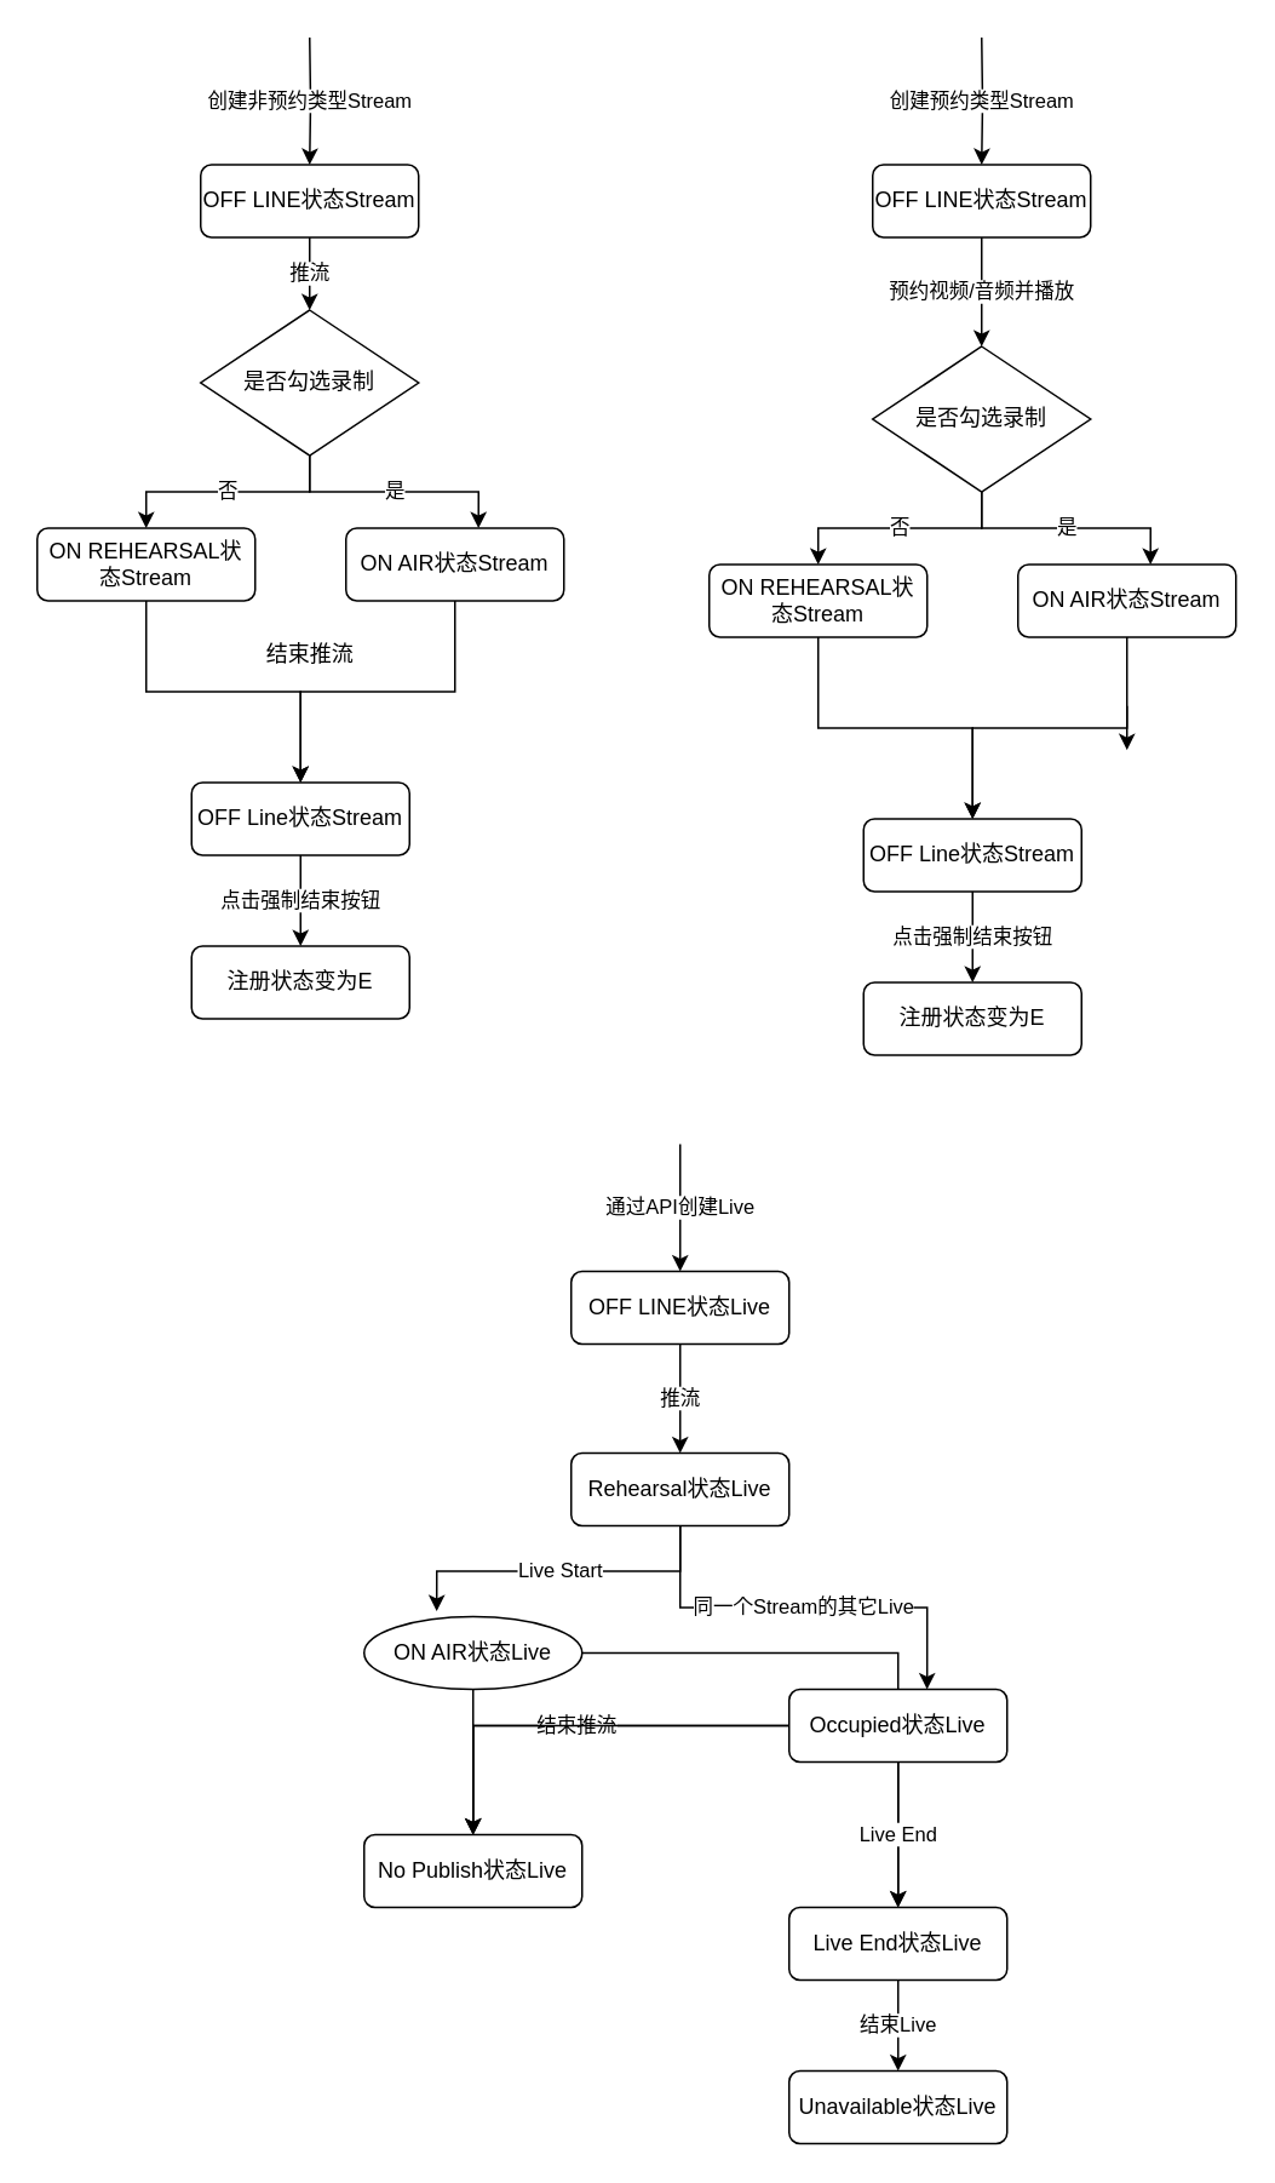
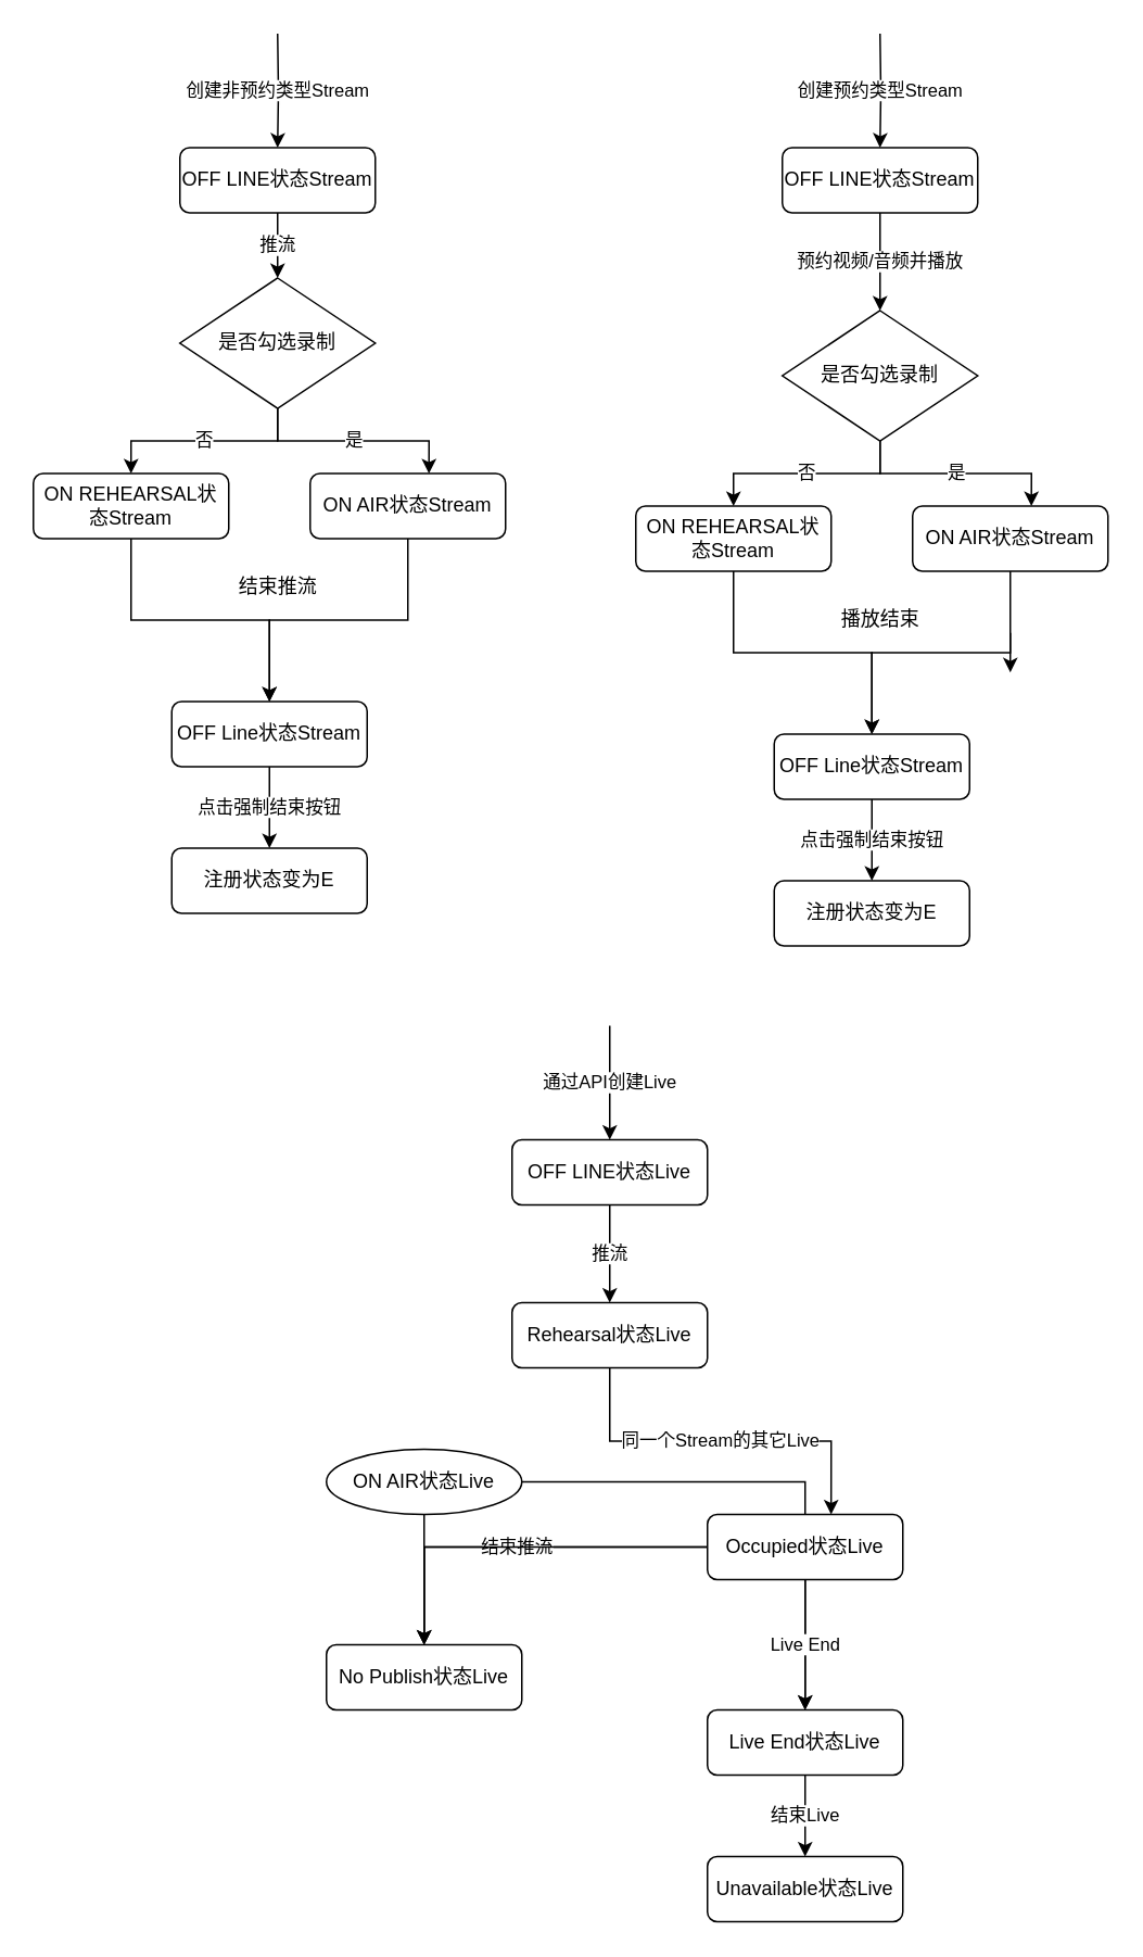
  <mxCell id="0" />
  <mxCell id="1" parent="0" />
  <mxCell id="2" value="创建非预约类型Stream" style="edgeStyle=orthogonalEdgeStyle;rounded=0;orthogonalLoop=1;jettySize=auto;html=1;entryX=0.5;entryY=0;entryDx=0;entryDy=0;" edge="1" parent="1" target="7"><mxGeometry relative="1" as="geometry"><mxPoint x="170" y="20" as="sourcePoint" /></mxGeometry></mxCell>
  <mxCell id="3" value="否" style="edgeStyle=orthogonalEdgeStyle;rounded=0;orthogonalLoop=1;jettySize=auto;html=1;entryX=0.5;entryY=0;entryDx=0;entryDy=0;" edge="1" parent="1" source="5" target="11"><mxGeometry relative="1" as="geometry" /></mxCell>
  <mxCell id="4" value="是" style="edgeStyle=orthogonalEdgeStyle;rounded=0;orthogonalLoop=1;jettySize=auto;html=1;entryX=0.608;entryY=0;entryDx=0;entryDy=0;entryPerimeter=0;" edge="1" parent="1" source="5" target="9"><mxGeometry relative="1" as="geometry" /></mxCell>
  <mxCell id="5" value="是否勾选录制" style="rhombus;whiteSpace=wrap;html=1;" vertex="1" parent="1"><mxGeometry x="110" y="170" width="120" height="80" as="geometry" /></mxCell>
  <mxCell id="6" value="推流" style="edgeStyle=orthogonalEdgeStyle;rounded=0;orthogonalLoop=1;jettySize=auto;html=1;entryX=0.5;entryY=0;entryDx=0;entryDy=0;" edge="1" parent="1" source="7"><mxGeometry relative="1" as="geometry"><mxPoint x="170" y="170" as="targetPoint" /></mxGeometry></mxCell>
  <mxCell id="7" value="OFF LINE状态Stream" style="rounded=1;whiteSpace=wrap;html=1;fontSize=12;glass=0;strokeWidth=1;shadow=0;" vertex="1" parent="1"><mxGeometry x="110" y="90" width="120" height="40" as="geometry" /></mxCell>
  <mxCell id="8" style="edgeStyle=orthogonalEdgeStyle;rounded=0;orthogonalLoop=1;jettySize=auto;html=1;entryX=0.5;entryY=0;entryDx=0;entryDy=0;" edge="1" parent="1" source="9" target="29"><mxGeometry relative="1" as="geometry" /></mxCell>
  <mxCell id="9" value="ON AIR状态Stream" style="rounded=1;whiteSpace=wrap;html=1;fontSize=12;glass=0;strokeWidth=1;shadow=0;" vertex="1" parent="1"><mxGeometry x="190" y="290" width="120" height="40" as="geometry" /></mxCell>
  <mxCell id="10" style="edgeStyle=orthogonalEdgeStyle;rounded=0;orthogonalLoop=1;jettySize=auto;html=1;entryX=0.5;entryY=0;entryDx=0;entryDy=0;" edge="1" parent="1" source="11" target="29"><mxGeometry relative="1" as="geometry" /></mxCell>
  <mxCell id="11" value="ON REHEARSAL状态Stream" style="rounded=1;whiteSpace=wrap;html=1;fontSize=12;glass=0;strokeWidth=1;shadow=0;" vertex="1" parent="1"><mxGeometry x="20" y="290" width="120" height="40" as="geometry" /></mxCell>
  <mxCell id="12" value="推流" style="edgeStyle=orthogonalEdgeStyle;rounded=0;orthogonalLoop=1;jettySize=auto;html=1;" edge="1" parent="1" source="13" target="26"><mxGeometry relative="1" as="geometry" /></mxCell>
  <mxCell id="13" value="OFF LINE状态Live" style="rounded=1;whiteSpace=wrap;html=1;fontSize=12;glass=0;strokeWidth=1;shadow=0;" vertex="1" parent="1"><mxGeometry x="314" y="699" width="120" height="40" as="geometry" /></mxCell>
  <mxCell id="14" style="edgeStyle=orthogonalEdgeStyle;rounded=0;orthogonalLoop=1;jettySize=auto;html=1;entryX=0.5;entryY=0;entryDx=0;entryDy=0;" edge="1" parent="1" source="16" target="17"><mxGeometry relative="1" as="geometry" /></mxCell>
  <mxCell id="15" style="edgeStyle=orthogonalEdgeStyle;rounded=0;orthogonalLoop=1;jettySize=auto;html=1;" edge="1" parent="1" source="16" target="23"><mxGeometry relative="1" as="geometry" /></mxCell>
  <mxCell id="16" value="ON AIR状态Live" style="ellipse;whiteSpace=wrap;html=1;fontSize=12;glass=0;strokeWidth=1;shadow=0;" vertex="1" parent="1"><mxGeometry x="200" y="889" width="120" height="40" as="geometry" /></mxCell>
  <mxCell id="17" value="No Publish状态Live" style="rounded=1;whiteSpace=wrap;html=1;fontSize=12;glass=0;strokeWidth=1;shadow=0;" vertex="1" parent="1"><mxGeometry x="200" y="1009" width="120" height="40" as="geometry" /></mxCell>
  <mxCell id="18" value="结束推流" style="edgeStyle=orthogonalEdgeStyle;rounded=0;orthogonalLoop=1;jettySize=auto;html=1;entryX=0.5;entryY=0;entryDx=0;entryDy=0;" edge="1" parent="1" source="21" target="17"><mxGeometry relative="1" as="geometry" /></mxCell>
  <mxCell id="19" style="edgeStyle=orthogonalEdgeStyle;rounded=0;orthogonalLoop=1;jettySize=auto;html=1;entryX=0.5;entryY=0;entryDx=0;entryDy=0;" edge="1" parent="1" source="21" target="17"><mxGeometry relative="1" as="geometry" /></mxCell>
  <mxCell id="20" value="Live End" style="edgeStyle=orthogonalEdgeStyle;rounded=0;orthogonalLoop=1;jettySize=auto;html=1;" edge="1" parent="1" source="21" target="23"><mxGeometry relative="1" as="geometry" /></mxCell>
  <mxCell id="21" value="Occupied状态Live" style="rounded=1;whiteSpace=wrap;html=1;fontSize=12;glass=0;strokeWidth=1;shadow=0;" vertex="1" parent="1"><mxGeometry x="434" y="929" width="120" height="40" as="geometry" /></mxCell>
  <mxCell id="22" value="结束Live" style="edgeStyle=orthogonalEdgeStyle;rounded=0;orthogonalLoop=1;jettySize=auto;html=1;entryX=0.5;entryY=0;entryDx=0;entryDy=0;" edge="1" parent="1" source="23" target="27"><mxGeometry relative="1" as="geometry" /></mxCell>
  <mxCell id="23" value="Live End状态Live" style="rounded=1;whiteSpace=wrap;html=1;fontSize=12;glass=0;strokeWidth=1;shadow=0;" vertex="1" parent="1"><mxGeometry x="434" y="1049" width="120" height="40" as="geometry" /></mxCell>
- <mxCell id="24" value="Live Start" style="edgeStyle=orthogonalEdgeStyle;rounded=0;orthogonalLoop=1;jettySize=auto;html=1;entryX=0.333;entryY=-0.075;entryDx=0;entryDy=0;entryPerimeter=0;" edge="1" parent="1" source="26" target="16"><mxGeometry relative="1" as="geometry" /></mxCell>
  <mxCell id="25" value="同一个Stream的其它Live" style="edgeStyle=orthogonalEdgeStyle;rounded=0;orthogonalLoop=1;jettySize=auto;html=1;entryX=0.633;entryY=0;entryDx=0;entryDy=0;entryPerimeter=0;" edge="1" parent="1" source="26" target="21"><mxGeometry relative="1" as="geometry" /></mxCell>
  <mxCell id="26" value="Rehearsal状态Live" style="rounded=1;whiteSpace=wrap;html=1;fontSize=12;glass=0;strokeWidth=1;shadow=0;" vertex="1" parent="1"><mxGeometry x="314" y="799" width="120" height="40" as="geometry" /></mxCell>
  <mxCell id="27" value="Unavailable状态Live" style="rounded=1;whiteSpace=wrap;html=1;fontSize=12;glass=0;strokeWidth=1;shadow=0;" vertex="1" parent="1"><mxGeometry x="434" y="1139" width="120" height="40" as="geometry" /></mxCell>
  <mxCell id="28" value="点击强制结束按钮" style="edgeStyle=orthogonalEdgeStyle;rounded=0;orthogonalLoop=1;jettySize=auto;html=1;entryX=0.5;entryY=0;entryDx=0;entryDy=0;" edge="1" parent="1" source="29" target="31"><mxGeometry relative="1" as="geometry" /></mxCell>
  <mxCell id="29" value="OFF Line状态Stream" style="rounded=1;whiteSpace=wrap;html=1;fontSize=12;glass=0;strokeWidth=1;shadow=0;" vertex="1" parent="1"><mxGeometry x="105" y="430" width="120" height="40" as="geometry" /></mxCell>
  <mxCell id="30" value="结束推流" style="text;html=1;align=center;verticalAlign=middle;resizable=0;points=[];autosize=1;strokeColor=none;fillColor=none;" vertex="1" parent="1"><mxGeometry x="135" y="345" width="70" height="30" as="geometry" /></mxCell>
  <mxCell id="31" value="注册状态变为E" style="rounded=1;whiteSpace=wrap;html=1;fontSize=12;glass=0;strokeWidth=1;shadow=0;" vertex="1" parent="1"><mxGeometry x="105" y="520" width="120" height="40" as="geometry" /></mxCell>
  <mxCell id="32" value="创建预约类型Stream" style="edgeStyle=orthogonalEdgeStyle;rounded=0;orthogonalLoop=1;jettySize=auto;html=1;entryX=0.5;entryY=0;entryDx=0;entryDy=0;" edge="1" parent="1" target="37"><mxGeometry relative="1" as="geometry"><mxPoint x="540" y="20" as="sourcePoint" /></mxGeometry></mxCell>
  <mxCell id="33" value="否" style="edgeStyle=orthogonalEdgeStyle;rounded=0;orthogonalLoop=1;jettySize=auto;html=1;entryX=0.5;entryY=0;entryDx=0;entryDy=0;" edge="1" parent="1" source="35" target="41"><mxGeometry relative="1" as="geometry" /></mxCell>
  <mxCell id="34" value="是" style="edgeStyle=orthogonalEdgeStyle;rounded=0;orthogonalLoop=1;jettySize=auto;html=1;entryX=0.608;entryY=0;entryDx=0;entryDy=0;entryPerimeter=0;" edge="1" parent="1" source="35" target="39"><mxGeometry relative="1" as="geometry" /></mxCell>
  <mxCell id="35" value="是否勾选录制" style="rhombus;whiteSpace=wrap;html=1;" vertex="1" parent="1"><mxGeometry x="480" y="190" width="120" height="80" as="geometry" /></mxCell>
  <mxCell id="36" value="预约视频/音频并播放" style="edgeStyle=orthogonalEdgeStyle;rounded=0;orthogonalLoop=1;jettySize=auto;html=1;entryX=0.5;entryY=0;entryDx=0;entryDy=0;" edge="1" parent="1" source="37" target="35"><mxGeometry relative="1" as="geometry" /></mxCell>
  <mxCell id="37" value="OFF LINE状态Stream" style="rounded=1;whiteSpace=wrap;html=1;fontSize=12;glass=0;strokeWidth=1;shadow=0;" vertex="1" parent="1"><mxGeometry x="480" y="90" width="120" height="40" as="geometry" /></mxCell>
  <mxCell id="38" style="edgeStyle=orthogonalEdgeStyle;rounded=0;orthogonalLoop=1;jettySize=auto;html=1;entryX=0.5;entryY=0;entryDx=0;entryDy=0;" edge="1" parent="1" source="39" target="43"><mxGeometry relative="1" as="geometry" /></mxCell>
  <mxCell id="39" value="ON AIR状态Stream" style="rounded=1;whiteSpace=wrap;html=1;fontSize=12;glass=0;strokeWidth=1;shadow=0;" vertex="1" parent="1"><mxGeometry x="560" y="310" width="120" height="40" as="geometry" /></mxCell>
  <mxCell id="40" style="edgeStyle=orthogonalEdgeStyle;rounded=0;orthogonalLoop=1;jettySize=auto;html=1;entryX=0.5;entryY=0;entryDx=0;entryDy=0;" edge="1" parent="1" source="41" target="43"><mxGeometry relative="1" as="geometry" /></mxCell>
  <mxCell id="41" value="ON REHEARSAL状态Stream" style="rounded=1;whiteSpace=wrap;html=1;fontSize=12;glass=0;strokeWidth=1;shadow=0;" vertex="1" parent="1"><mxGeometry x="390" y="310" width="120" height="40" as="geometry" /></mxCell>
  <mxCell id="42" value="点击强制结束按钮" style="edgeStyle=orthogonalEdgeStyle;rounded=0;orthogonalLoop=1;jettySize=auto;html=1;entryX=0.5;entryY=0;entryDx=0;entryDy=0;" edge="1" parent="1" source="43" target="46"><mxGeometry relative="1" as="geometry" /></mxCell>
  <mxCell id="43" value="OFF Line状态Stream" style="rounded=1;whiteSpace=wrap;html=1;fontSize=12;glass=0;strokeWidth=1;shadow=0;" vertex="1" parent="1"><mxGeometry x="475" y="450" width="120" height="40" as="geometry" /></mxCell>
  <mxCell id="44" style="edgeStyle=orthogonalEdgeStyle;rounded=0;orthogonalLoop=1;jettySize=auto;html=1;" edge="1" parent="1"><mxGeometry relative="1" as="geometry"><mxPoint x="620" y="387.857" as="sourcePoint" /><mxPoint x="620" y="412.143" as="targetPoint" /></mxGeometry></mxCell>
+ <mxCell id="45" value="播放结束" style="text;html=1;align=center;verticalAlign=middle;resizable=0;points=[];autosize=1;strokeColor=none;fillColor=none;" vertex="1" parent="1"><mxGeometry x="505" y="365" width="70" height="30" as="geometry" /></mxCell>
  <mxCell id="46" value="注册状态变为E" style="rounded=1;whiteSpace=wrap;html=1;fontSize=12;glass=0;strokeWidth=1;shadow=0;" vertex="1" parent="1"><mxGeometry x="475" y="540" width="120" height="40" as="geometry" /></mxCell>
  <mxCell id="47" value="通过API创建Live" style="endArrow=classic;html=1;rounded=0;entryX=0.5;entryY=0;entryDx=0;entryDy=0;" edge="1" parent="1" target="13"><mxGeometry width="50" height="50" relative="1" as="geometry"><mxPoint x="374" y="629" as="sourcePoint" /><mxPoint x="464" y="629" as="targetPoint" /></mxGeometry></mxCell>
